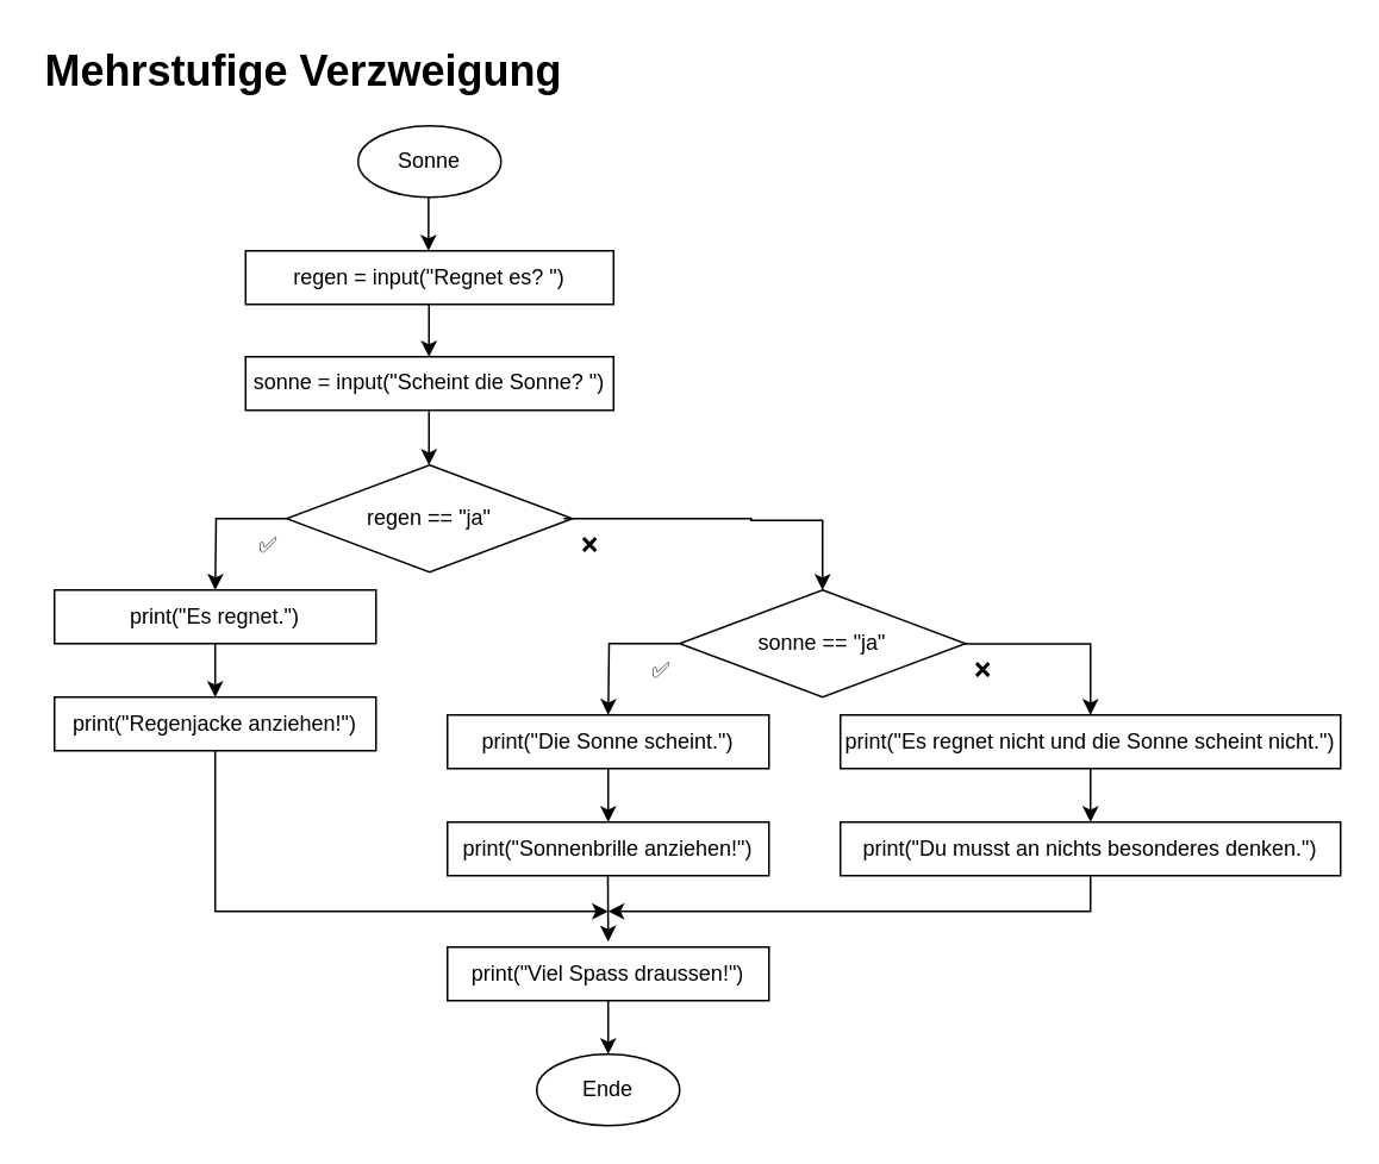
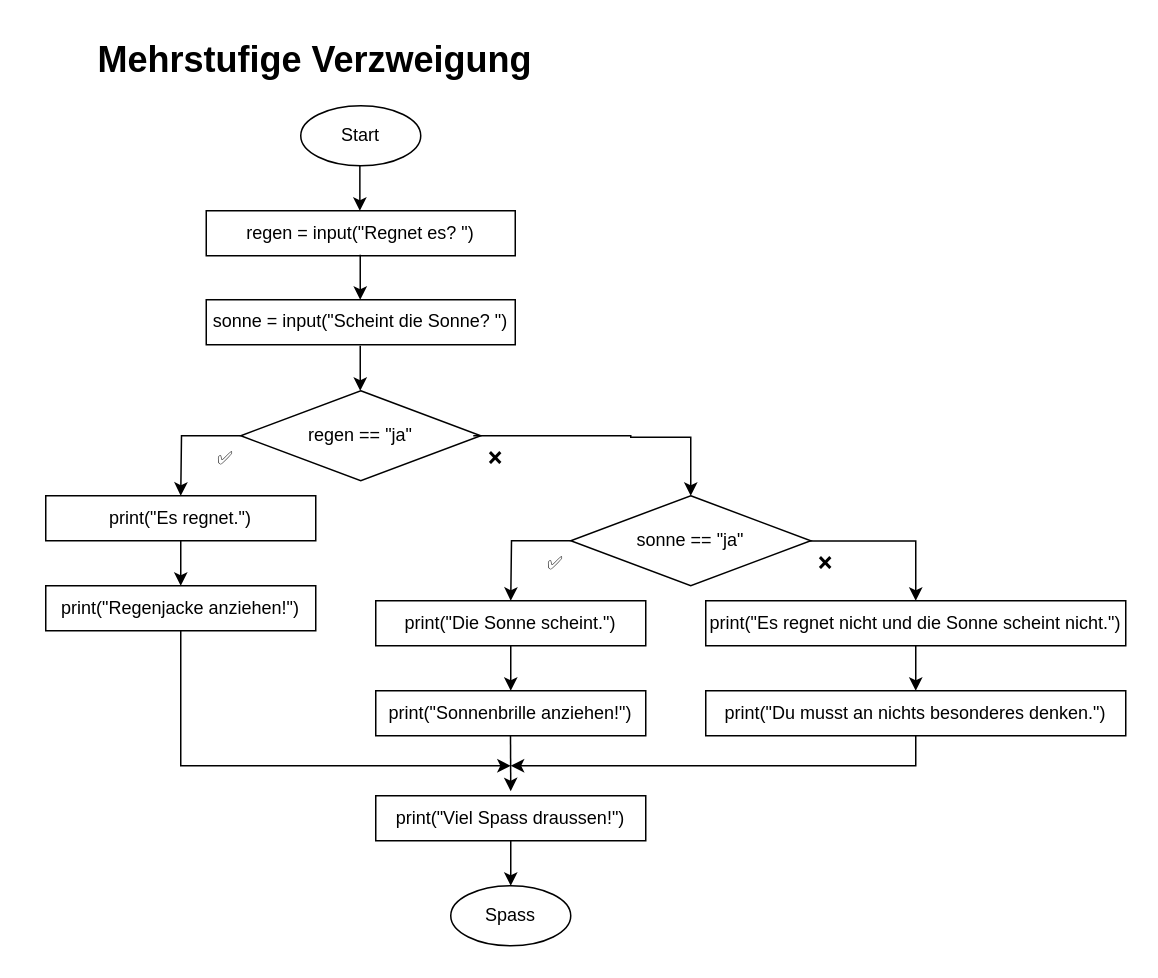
  <mxCell id="0" />
  <mxCell id="1" parent="0" />
  <mxCell id="2" value="✅" style="text;html=1;strokeColor=none;fillColor=none;align=center;verticalAlign=middle;whiteSpace=wrap;rounded=0;" vertex="1" parent="1"><mxGeometry x="120" y="290" width="60" height="30" as="geometry" /></mxCell>
  <mxCell id="3" style="edgeStyle=orthogonalEdgeStyle;rounded=0;orthogonalLoop=1;jettySize=auto;html=1;exitX=0.5;exitY=1;exitDx=0;exitDy=0;entryX=0.5;entryY=0;entryDx=0;entryDy=0;" edge="1" parent="1"><mxGeometry relative="1" as="geometry"><mxPoint x="80" y="360" as="sourcePoint" /></mxGeometry></mxCell>
- <mxCell id="4" value="&lt;h1&gt;Mehrstufige Verzweigung&lt;/h1&gt;&lt;div&gt;&lt;br&gt;&lt;/div&gt;" style="text;html=1;strokeColor=none;fillColor=none;spacing=5;spacingTop=-20;whiteSpace=wrap;overflow=hidden;rounded=0;" vertex="1" parent="1"><mxGeometry x="20" y="20" width="340" height="40" as="geometry" /></mxCell>
- <mxCell id="5" value="Sonne" style="ellipse;whiteSpace=wrap;html=1;" vertex="1" parent="1"><mxGeometry x="200" y="70" width="80" height="40" as="geometry" /></mxCell>
+ <mxCell id="4" value="&lt;h1&gt;Mehrstufige Verzweigung&lt;/h1&gt;&lt;div&gt;&lt;br&gt;&lt;/div&gt;" style="text;html=1;strokeColor=none;fillColor=none;spacing=5;spacingTop=-20;whiteSpace=wrap;overflow=hidden;rounded=0;" vertex="1" parent="1"><mxGeometry x="60" y="20" width="340" height="40" as="geometry" /></mxCell>
+ <mxCell id="5" value="Start" style="ellipse;whiteSpace=wrap;html=1;" vertex="1" parent="1"><mxGeometry x="200" y="70" width="80" height="40" as="geometry" /></mxCell>
  <mxCell id="6" style="edgeStyle=orthogonalEdgeStyle;rounded=0;orthogonalLoop=1;jettySize=auto;html=1;exitX=0;exitY=0.5;exitDx=0;exitDy=0;" edge="1" parent="1" source="7"><mxGeometry relative="1" as="geometry"><mxPoint x="120" y="330" as="targetPoint" /></mxGeometry></mxCell>
  <mxCell id="7" value="regen == &quot;ja&quot;" style="rhombus;whiteSpace=wrap;html=1;" vertex="1" parent="1"><mxGeometry x="160" y="260" width="160" height="60" as="geometry" /></mxCell>
  <mxCell id="8" style="edgeStyle=orthogonalEdgeStyle;rounded=0;orthogonalLoop=1;jettySize=auto;html=1;exitX=0.5;exitY=1;exitDx=0;exitDy=0;" edge="1" parent="1" source="9"><mxGeometry relative="1" as="geometry"><mxPoint x="340" y="510" as="targetPoint" /><Array as="points"><mxPoint x="120" y="510" /><mxPoint x="340" y="510" /></Array></mxGeometry></mxCell>
  <mxCell id="9" value="print(&quot;Regenjacke anziehen!&quot;)" style="rounded=0;whiteSpace=wrap;html=1;" vertex="1" parent="1"><mxGeometry x="30" y="390" width="180" height="30" as="geometry" /></mxCell>
  <mxCell id="10" style="edgeStyle=orthogonalEdgeStyle;rounded=0;orthogonalLoop=1;jettySize=auto;html=1;exitX=0.5;exitY=1;exitDx=0;exitDy=0;entryX=0.5;entryY=0;entryDx=0;entryDy=0;" edge="1" parent="1" source="11" target="9"><mxGeometry relative="1" as="geometry" /></mxCell>
  <mxCell id="11" value="print(&quot;Es regnet.&quot;)" style="rounded=0;whiteSpace=wrap;html=1;" vertex="1" parent="1"><mxGeometry x="30" y="330" width="180" height="30" as="geometry" /></mxCell>
  <mxCell id="12" style="edgeStyle=orthogonalEdgeStyle;rounded=0;orthogonalLoop=1;jettySize=auto;html=1;exitX=0.25;exitY=0;exitDx=0;exitDy=0;" edge="1" parent="1" source="13"><mxGeometry relative="1" as="geometry"><mxPoint x="460" y="330" as="targetPoint" /><mxPoint x="420" y="290" as="sourcePoint" /><Array as="points"><mxPoint x="420" y="290" /><mxPoint x="460" y="291" /></Array></mxGeometry></mxCell>
  <mxCell id="13" value="❌" style="text;html=1;strokeColor=none;fillColor=none;align=center;verticalAlign=middle;whiteSpace=wrap;rounded=0;" vertex="1" parent="1"><mxGeometry x="300" y="290" width="60" height="30" as="geometry" /></mxCell>
  <mxCell id="14" value="✅" style="text;html=1;strokeColor=none;fillColor=none;align=center;verticalAlign=middle;whiteSpace=wrap;rounded=0;" vertex="1" parent="1"><mxGeometry x="340" y="360" width="60" height="30" as="geometry" /></mxCell>
  <mxCell id="15" style="edgeStyle=orthogonalEdgeStyle;rounded=0;orthogonalLoop=1;jettySize=auto;html=1;exitX=0;exitY=0.5;exitDx=0;exitDy=0;" edge="1" parent="1" source="16"><mxGeometry relative="1" as="geometry"><mxPoint x="340" y="400" as="targetPoint" /></mxGeometry></mxCell>
  <mxCell id="16" value="sonne == &quot;ja&quot;" style="rhombus;whiteSpace=wrap;html=1;" vertex="1" parent="1"><mxGeometry x="380" y="330" width="160" height="60" as="geometry" /></mxCell>
  <mxCell id="17" style="edgeStyle=orthogonalEdgeStyle;rounded=0;orthogonalLoop=1;jettySize=auto;html=1;exitX=0.314;exitY=0.004;exitDx=0;exitDy=0;exitPerimeter=0;entryX=0.5;entryY=0;entryDx=0;entryDy=0;" edge="1" parent="1" source="18" target="25"><mxGeometry relative="1" as="geometry"><mxPoint x="620" y="400" as="targetPoint" /><mxPoint x="530" y="360" as="sourcePoint" /><Array as="points"><mxPoint x="610" y="360" /></Array></mxGeometry></mxCell>
  <mxCell id="18" value="❌" style="text;html=1;strokeColor=none;fillColor=none;align=center;verticalAlign=middle;whiteSpace=wrap;rounded=0;" vertex="1" parent="1"><mxGeometry x="520" y="360" width="60" height="30" as="geometry" /></mxCell>
  <mxCell id="19" value="print(&quot;Sonnenbrille anziehen!&quot;)" style="rounded=0;whiteSpace=wrap;html=1;" vertex="1" parent="1"><mxGeometry x="250" y="460" width="180" height="30" as="geometry" /></mxCell>
  <mxCell id="20" style="edgeStyle=orthogonalEdgeStyle;rounded=0;orthogonalLoop=1;jettySize=auto;html=1;exitX=0.5;exitY=1;exitDx=0;exitDy=0;entryX=0.5;entryY=0;entryDx=0;entryDy=0;" edge="1" parent="1" source="21" target="19"><mxGeometry relative="1" as="geometry" /></mxCell>
  <mxCell id="21" value="print(&quot;Die Sonne scheint.&quot;)" style="rounded=0;whiteSpace=wrap;html=1;" vertex="1" parent="1"><mxGeometry x="250" y="400" width="180" height="30" as="geometry" /></mxCell>
  <mxCell id="22" style="edgeStyle=orthogonalEdgeStyle;rounded=0;orthogonalLoop=1;jettySize=auto;html=1;exitX=0.5;exitY=1;exitDx=0;exitDy=0;" edge="1" parent="1" source="23"><mxGeometry relative="1" as="geometry"><mxPoint x="340" y="510" as="targetPoint" /><Array as="points"><mxPoint x="610" y="510" /></Array></mxGeometry></mxCell>
  <mxCell id="23" value="print(&quot;Du musst an nichts besonderes denken.&quot;)" style="rounded=0;whiteSpace=wrap;html=1;" vertex="1" parent="1"><mxGeometry x="470" y="460" width="280" height="30" as="geometry" /></mxCell>
  <mxCell id="24" style="edgeStyle=orthogonalEdgeStyle;rounded=0;orthogonalLoop=1;jettySize=auto;html=1;exitX=0.5;exitY=1;exitDx=0;exitDy=0;entryX=0.5;entryY=0;entryDx=0;entryDy=0;" edge="1" parent="1" source="25" target="23"><mxGeometry relative="1" as="geometry" /></mxCell>
  <mxCell id="25" value="print(&quot;Es regnet nicht und die Sonne scheint nicht.&quot;)" style="rounded=0;whiteSpace=wrap;html=1;" vertex="1" parent="1"><mxGeometry x="470" y="400" width="280" height="30" as="geometry" /></mxCell>
  <mxCell id="26" style="edgeStyle=orthogonalEdgeStyle;rounded=0;orthogonalLoop=1;jettySize=auto;html=1;exitX=0.5;exitY=1;exitDx=0;exitDy=0;entryX=0.5;entryY=0;entryDx=0;entryDy=0;" edge="1" parent="1"><mxGeometry relative="1" as="geometry"><mxPoint x="239.41" y="110" as="sourcePoint" /><mxPoint x="239.41" y="140" as="targetPoint" /></mxGeometry></mxCell>
- <mxCell id="27" value="Ende" style="ellipse;whiteSpace=wrap;html=1;" vertex="1" parent="1"><mxGeometry x="300" y="590" width="80" height="40" as="geometry" /></mxCell>
+ <mxCell id="27" value="Spass" style="ellipse;whiteSpace=wrap;html=1;" vertex="1" parent="1"><mxGeometry x="300" y="590" width="80" height="40" as="geometry" /></mxCell>
  <mxCell id="28" value="print(&quot;Viel Spass draussen!&quot;)" style="rounded=0;whiteSpace=wrap;html=1;" vertex="1" parent="1"><mxGeometry x="250" y="530" width="180" height="30" as="geometry" /></mxCell>
  <mxCell id="29" style="edgeStyle=orthogonalEdgeStyle;rounded=0;orthogonalLoop=1;jettySize=auto;html=1;exitX=0.5;exitY=1;exitDx=0;exitDy=0;entryX=0.5;entryY=0;entryDx=0;entryDy=0;" edge="1" parent="1"><mxGeometry relative="1" as="geometry"><mxPoint x="340" y="560" as="sourcePoint" /><mxPoint x="340" y="590" as="targetPoint" /></mxGeometry></mxCell>
  <mxCell id="30" style="edgeStyle=orthogonalEdgeStyle;rounded=0;orthogonalLoop=1;jettySize=auto;html=1;exitX=0.5;exitY=1;exitDx=0;exitDy=0;entryX=0.5;entryY=-0.1;entryDx=0;entryDy=0;entryPerimeter=0;" edge="1" parent="1" target="28"><mxGeometry relative="1" as="geometry"><mxPoint x="339.83" y="490" as="sourcePoint" /><mxPoint x="339.83" y="520" as="targetPoint" /></mxGeometry></mxCell>
  <mxCell id="31" style="edgeStyle=orthogonalEdgeStyle;rounded=0;orthogonalLoop=1;jettySize=auto;html=1;exitX=0.5;exitY=1;exitDx=0;exitDy=0;entryX=0.5;entryY=0;entryDx=0;entryDy=0;" edge="1" parent="1"><mxGeometry relative="1" as="geometry"><mxPoint x="239.66" y="230" as="sourcePoint" /><mxPoint x="239.66" y="260" as="targetPoint" /></mxGeometry></mxCell>
  <mxCell id="32" value="sonne = input(&quot;Scheint die Sonne? &quot;)" style="rounded=0;whiteSpace=wrap;html=1;" vertex="1" parent="1"><mxGeometry x="137" y="199.33" width="206" height="30" as="geometry" /></mxCell>
  <mxCell id="33" value="regen = input(&quot;Regnet es? &quot;)" style="rounded=0;whiteSpace=wrap;html=1;" vertex="1" parent="1"><mxGeometry x="137" y="140" width="206" height="30" as="geometry" /></mxCell>
  <mxCell id="34" style="edgeStyle=orthogonalEdgeStyle;rounded=0;orthogonalLoop=1;jettySize=auto;html=1;exitX=0.5;exitY=1;exitDx=0;exitDy=0;entryX=0.5;entryY=0;entryDx=0;entryDy=0;" edge="1" parent="1"><mxGeometry relative="1" as="geometry"><mxPoint x="239.66" y="169.33" as="sourcePoint" /><mxPoint x="239.66" y="199.33" as="targetPoint" /></mxGeometry></mxCell>
